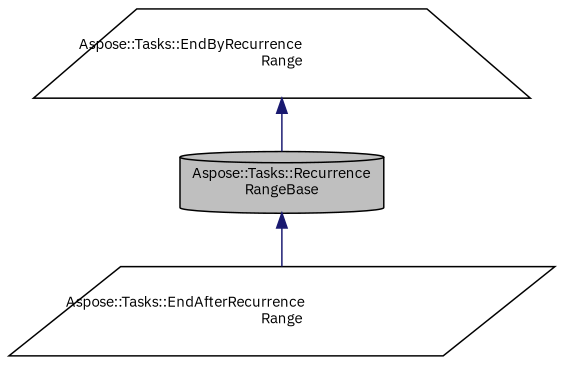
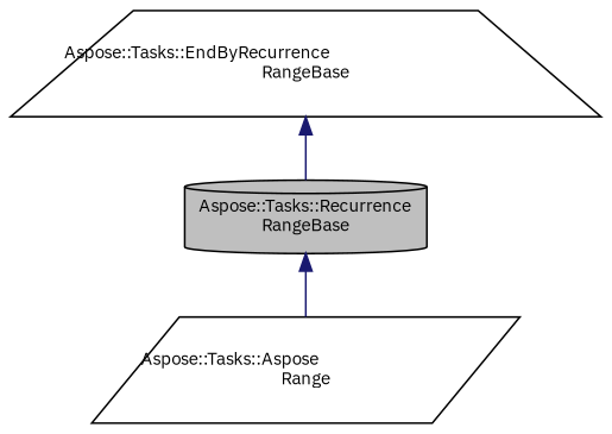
  digraph {
    fontname="IBM Plex Sans"
    node [color=black fillcolor=white fontname="IBM Plex Sans" fontsize=10 style=filled]
    edge [color=midnightblue dir=back fontname="IBM Plex Sans" fontsize=10 labelfontname=Helvetica labelfontsize=10 style=solid]
    n1 [fillcolor=grey75 fontcolor=black height=0.2 label="Aspose::Tasks::Recurrence\lRangeBase" shape=cylinder width=0.4]
-   n2 [height=0.2 label="Aspose::Tasks::EndAfterRecurrence\lRange" shape=parallelogram width=0.4]
-   n3 [height=0.2 label="Aspose::Tasks::EndByRecurrence\lRange" shape=trapezium width=0.4]
+   n2 [height=0.2 label="Aspose::Tasks::Aspose\lRange" shape=parallelogram width=0.4]
+   n3 [height=0.2 label="Aspose::Tasks::EndByRecurrence\lRangeBase" shape=trapezium width=0.4]
    n1 -> n2
    n3 -> n1
  }
